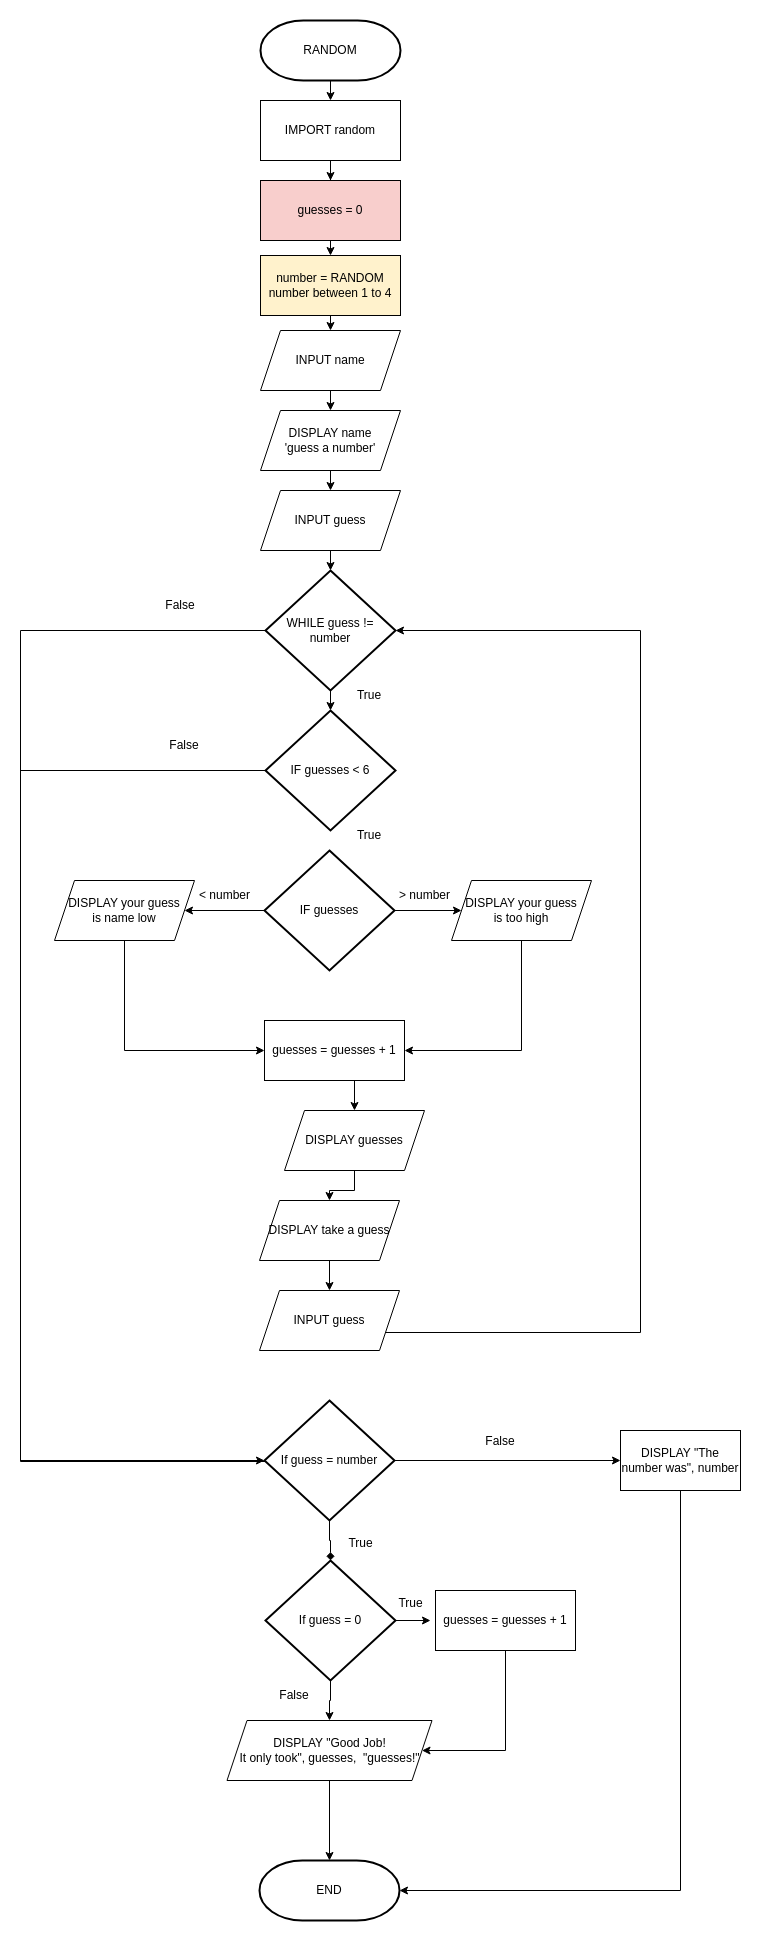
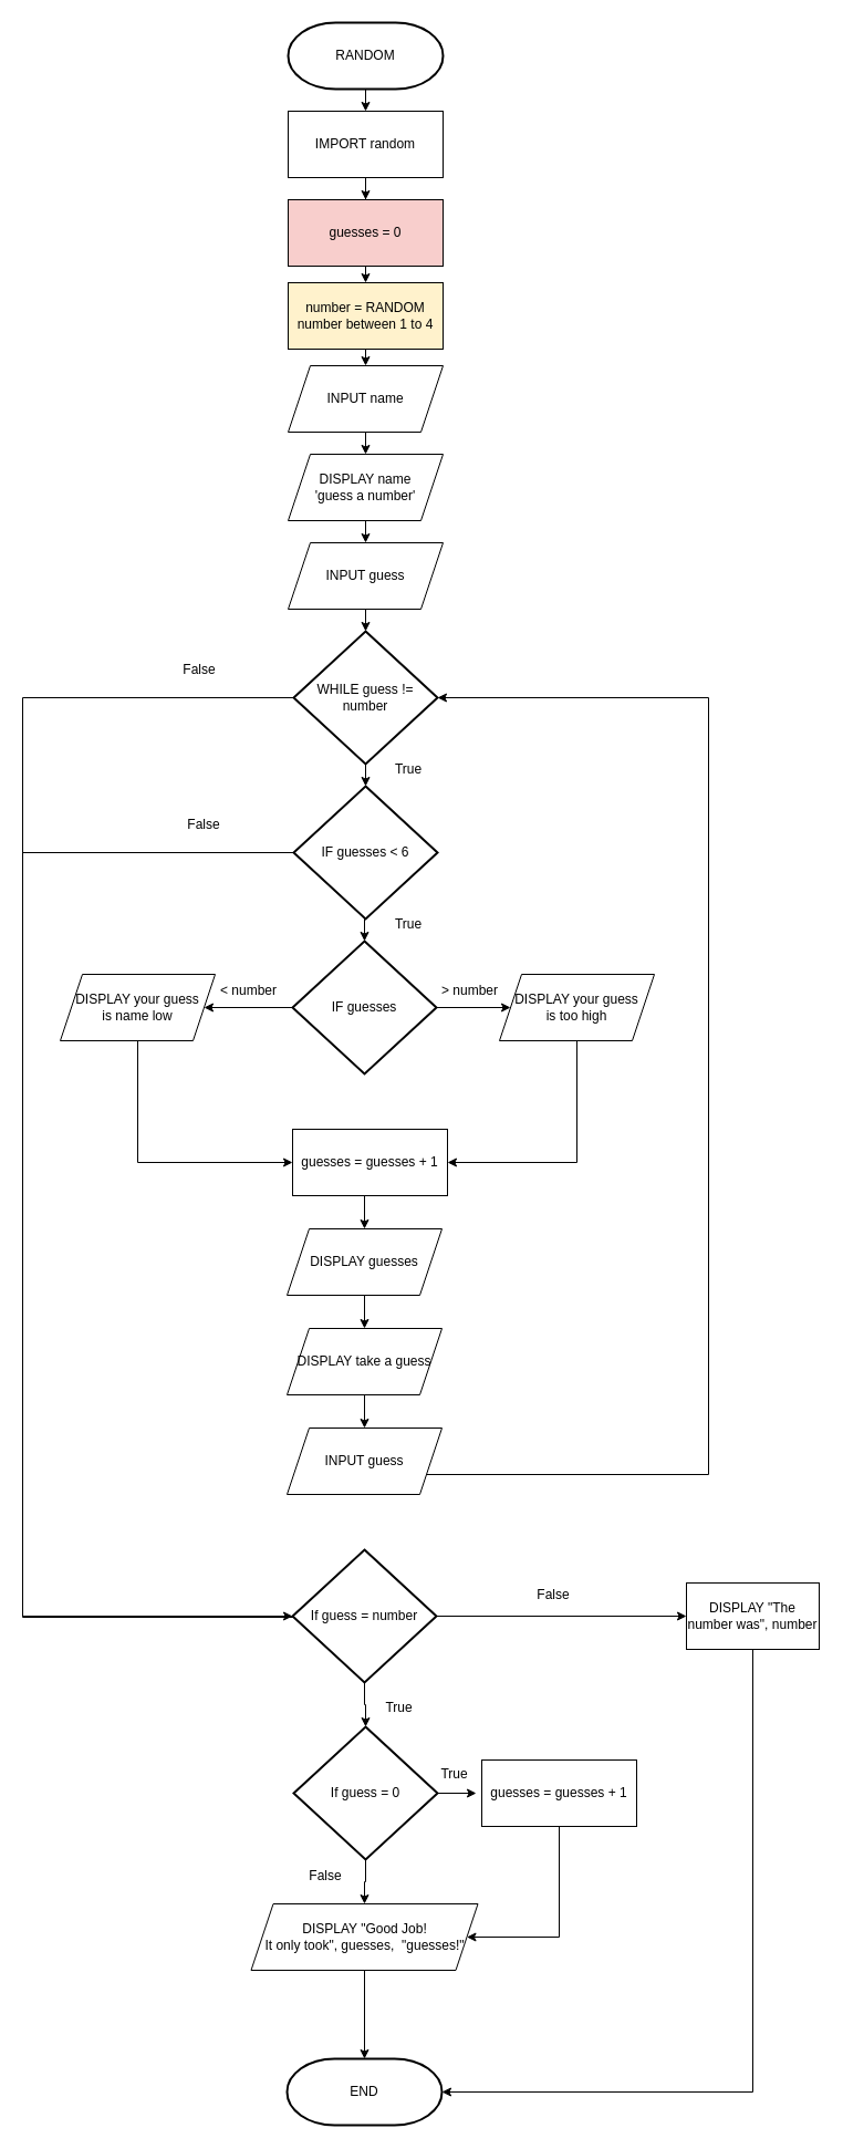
  <mxCell id="0" />
  <mxCell id="1" parent="0" />
  <mxCell id="2" style="edgeStyle=orthogonalEdgeStyle;rounded=0;orthogonalLoop=1;jettySize=auto;html=1;exitX=0.5;exitY=1;exitDx=0;exitDy=0;exitPerimeter=0;entryX=0.5;entryY=0;entryDx=0;entryDy=0;" edge="1" parent="1" source="3" target="5"><mxGeometry relative="1" as="geometry" /></mxCell>
  <mxCell id="3" value="RANDOM" style="strokeWidth=2;html=1;shape=mxgraph.flowchart.terminator;whiteSpace=wrap;rounded=0;" vertex="1" parent="1"><mxGeometry x="260" y="20" width="140" height="60" as="geometry" /></mxCell>
  <mxCell id="4" style="edgeStyle=orthogonalEdgeStyle;rounded=0;orthogonalLoop=1;jettySize=auto;html=1;exitX=0.5;exitY=1;exitDx=0;exitDy=0;" edge="1" parent="1" source="5" target="7"><mxGeometry relative="1" as="geometry" /></mxCell>
  <mxCell id="5" value="IMPORT random" style="rounded=0;whiteSpace=wrap;html=1;" vertex="1" parent="1"><mxGeometry x="260" y="100" width="140" height="60" as="geometry" /></mxCell>
  <mxCell id="6" style="edgeStyle=orthogonalEdgeStyle;rounded=0;orthogonalLoop=1;jettySize=auto;html=1;exitX=0.5;exitY=1;exitDx=0;exitDy=0;entryX=0.5;entryY=0;entryDx=0;entryDy=0;" edge="1" parent="1" source="7" target="9"><mxGeometry relative="1" as="geometry" /></mxCell>
  <mxCell id="7" value="guesses = 0" style="rounded=0;whiteSpace=wrap;html=1;fillColor=#f8cecc;" vertex="1" parent="1"><mxGeometry x="260" y="180" width="140" height="60" as="geometry" /></mxCell>
  <mxCell id="8" style="edgeStyle=orthogonalEdgeStyle;rounded=0;orthogonalLoop=1;jettySize=auto;html=1;exitX=0.5;exitY=1;exitDx=0;exitDy=0;entryX=0.5;entryY=0;entryDx=0;entryDy=0;" edge="1" parent="1" source="9" target="11"><mxGeometry relative="1" as="geometry" /></mxCell>
  <mxCell id="9" value="number = RANDOM number between 1 to 4" style="rounded=0;whiteSpace=wrap;html=1;fillColor=#fff2cc;" vertex="1" parent="1"><mxGeometry x="260" y="255" width="140" height="60" as="geometry" /></mxCell>
  <mxCell id="10" style="edgeStyle=orthogonalEdgeStyle;rounded=0;orthogonalLoop=1;jettySize=auto;html=1;exitX=0.5;exitY=1;exitDx=0;exitDy=0;entryX=0.5;entryY=0;entryDx=0;entryDy=0;" edge="1" parent="1" source="11" target="13"><mxGeometry relative="1" as="geometry" /></mxCell>
  <mxCell id="11" value="INPUT name" style="shape=parallelogram;perimeter=parallelogramPerimeter;whiteSpace=wrap;html=1;fixedSize=1;rounded=0;" vertex="1" parent="1"><mxGeometry x="260" y="330" width="140" height="60" as="geometry" /></mxCell>
  <mxCell id="12" style="edgeStyle=orthogonalEdgeStyle;rounded=0;orthogonalLoop=1;jettySize=auto;html=1;exitX=0.5;exitY=1;exitDx=0;exitDy=0;entryX=0.5;entryY=0;entryDx=0;entryDy=0;" edge="1" parent="1" source="13" target="14"><mxGeometry relative="1" as="geometry" /></mxCell>
  <mxCell id="13" value="DISPLAY name&lt;br&gt;'guess a number'" style="shape=parallelogram;perimeter=parallelogramPerimeter;whiteSpace=wrap;html=1;fixedSize=1;rounded=0;" vertex="1" parent="1"><mxGeometry x="260" y="410" width="140" height="60" as="geometry" /></mxCell>
  <mxCell id="14" value="INPUT guess" style="shape=parallelogram;perimeter=parallelogramPerimeter;whiteSpace=wrap;html=1;fixedSize=1;rounded=0;" vertex="1" parent="1"><mxGeometry x="260" y="490" width="140" height="60" as="geometry" /></mxCell>
  <mxCell id="15" style="edgeStyle=orthogonalEdgeStyle;rounded=0;orthogonalLoop=1;jettySize=auto;html=1;exitX=0.5;exitY=1;exitDx=0;exitDy=0;" edge="1" parent="1" source="11" target="11"><mxGeometry relative="1" as="geometry" /></mxCell>
  <mxCell id="16" style="edgeStyle=orthogonalEdgeStyle;rounded=0;orthogonalLoop=1;jettySize=auto;html=1;exitX=0;exitY=0.5;exitDx=0;exitDy=0;exitPerimeter=0;entryX=0;entryY=0.5;entryDx=0;entryDy=0;entryPerimeter=0;" edge="1" parent="1" source="17" target="42"><mxGeometry relative="1" as="geometry"><Array as="points"><mxPoint x="20" y="630" /><mxPoint x="20" y="1461" /><mxPoint x="270" y="1461" /></Array></mxGeometry></mxCell>
  <mxCell id="17" value="WHILE guess != number" style="strokeWidth=2;html=1;shape=mxgraph.flowchart.decision;whiteSpace=wrap;rounded=0;" vertex="1" parent="1"><mxGeometry x="265" y="570" width="130" height="120" as="geometry" /></mxCell>
  <mxCell id="18" value="IF guesses &amp;lt; 6" style="strokeWidth=2;html=1;shape=mxgraph.flowchart.decision;whiteSpace=wrap;rounded=0;" vertex="1" parent="1"><mxGeometry x="265" y="710" width="130" height="120" as="geometry" /></mxCell>
  <mxCell id="19" style="edgeStyle=orthogonalEdgeStyle;rounded=0;orthogonalLoop=1;jettySize=auto;html=1;exitX=0.5;exitY=1;exitDx=0;exitDy=0;entryX=0.5;entryY=0;entryDx=0;entryDy=0;entryPerimeter=0;" edge="1" parent="1" source="14" target="17"><mxGeometry relative="1" as="geometry" /></mxCell>
  <mxCell id="20" style="edgeStyle=orthogonalEdgeStyle;rounded=0;orthogonalLoop=1;jettySize=auto;html=1;exitX=0.5;exitY=1;exitDx=0;exitDy=0;exitPerimeter=0;entryX=0.5;entryY=0;entryDx=0;entryDy=0;entryPerimeter=0;" edge="1" parent="1" source="17" target="18"><mxGeometry relative="1" as="geometry" /></mxCell>
  <mxCell id="21" style="edgeStyle=orthogonalEdgeStyle;rounded=0;orthogonalLoop=1;jettySize=auto;html=1;exitX=0.5;exitY=1;exitDx=0;exitDy=0;entryX=1;entryY=0.5;entryDx=0;entryDy=0;" edge="1" parent="1" source="22" target="32"><mxGeometry relative="1" as="geometry" /></mxCell>
  <mxCell id="22" value="DISPLAY your guess&lt;br&gt;is too high" style="shape=parallelogram;perimeter=parallelogramPerimeter;whiteSpace=wrap;html=1;fixedSize=1;rounded=0;" vertex="1" parent="1"><mxGeometry x="451" y="880" width="140" height="60" as="geometry" /></mxCell>
  <mxCell id="23" style="edgeStyle=orthogonalEdgeStyle;rounded=0;orthogonalLoop=1;jettySize=auto;html=1;exitX=0.5;exitY=1;exitDx=0;exitDy=0;entryX=0;entryY=0.5;entryDx=0;entryDy=0;" edge="1" parent="1" source="24" target="32"><mxGeometry relative="1" as="geometry" /></mxCell>
  <mxCell id="24" value="DISPLAY your guess&lt;br&gt;is name low" style="shape=parallelogram;perimeter=parallelogramPerimeter;whiteSpace=wrap;html=1;fixedSize=1;rounded=0;" vertex="1" parent="1"><mxGeometry x="54" y="880" width="140" height="60" as="geometry" /></mxCell>
  <mxCell id="25" style="edgeStyle=orthogonalEdgeStyle;rounded=0;orthogonalLoop=1;jettySize=auto;html=1;exitX=0;exitY=0.5;exitDx=0;exitDy=0;exitPerimeter=0;entryX=1;entryY=0.5;entryDx=0;entryDy=0;" edge="1" parent="1" source="27" target="24"><mxGeometry relative="1" as="geometry" /></mxCell>
  <mxCell id="26" style="edgeStyle=orthogonalEdgeStyle;rounded=0;orthogonalLoop=1;jettySize=auto;html=1;exitX=1;exitY=0.5;exitDx=0;exitDy=0;exitPerimeter=0;" edge="1" parent="1" source="27" target="22"><mxGeometry relative="1" as="geometry" /></mxCell>
  <mxCell id="27" value="IF guesses" style="strokeWidth=2;html=1;shape=mxgraph.flowchart.decision;whiteSpace=wrap;rounded=0;" vertex="1" parent="1"><mxGeometry x="264" y="850" width="130" height="120" as="geometry" /></mxCell>
  <mxCell id="28" value="&amp;lt; number" style="text;html=1;align=center;verticalAlign=middle;resizable=0;points=[];autosize=1;strokeColor=none;fillColor=none;" vertex="1" parent="1"><mxGeometry x="189" y="880" width="70" height="30" as="geometry" /></mxCell>
  <mxCell id="29" value="&amp;gt; number" style="text;html=1;align=center;verticalAlign=middle;resizable=0;points=[];autosize=1;strokeColor=none;fillColor=none;" vertex="1" parent="1"><mxGeometry x="389" y="880" width="70" height="30" as="geometry" /></mxCell>
+ <mxCell id="30" style="edgeStyle=orthogonalEdgeStyle;rounded=0;orthogonalLoop=1;jettySize=auto;html=1;exitX=0.5;exitY=1;exitDx=0;exitDy=0;exitPerimeter=0;entryX=0.5;entryY=0;entryDx=0;entryDy=0;entryPerimeter=0;" edge="1" parent="1" source="18" target="27"><mxGeometry relative="1" as="geometry" /></mxCell>
  <mxCell id="31" style="edgeStyle=orthogonalEdgeStyle;rounded=0;orthogonalLoop=1;jettySize=auto;html=1;exitX=0.5;exitY=1;exitDx=0;exitDy=0;entryX=0.5;entryY=0;entryDx=0;entryDy=0;" edge="1" parent="1" source="32" target="34"><mxGeometry relative="1" as="geometry" /></mxCell>
  <mxCell id="32" value="guesses = guesses + 1" style="rounded=0;whiteSpace=wrap;html=1;" vertex="1" parent="1"><mxGeometry x="264" y="1020" width="140" height="60" as="geometry" /></mxCell>
  <mxCell id="33" style="edgeStyle=orthogonalEdgeStyle;rounded=0;orthogonalLoop=1;jettySize=auto;html=1;exitX=0.5;exitY=1;exitDx=0;exitDy=0;" edge="1" parent="1" source="34" target="36"><mxGeometry relative="1" as="geometry" /></mxCell>
- <mxCell id="34" value="DISPLAY guesses" style="shape=parallelogram;perimeter=parallelogramPerimeter;whiteSpace=wrap;html=1;fixedSize=1;rounded=0;" vertex="1" parent="1"><mxGeometry x="284" y="1110" width="140" height="60" as="geometry" /></mxCell>
+ <mxCell id="34" value="DISPLAY guesses" style="shape=parallelogram;perimeter=parallelogramPerimeter;whiteSpace=wrap;html=1;fixedSize=1;rounded=0;" vertex="1" parent="1"><mxGeometry x="259" y="1110" width="140" height="60" as="geometry" /></mxCell>
  <mxCell id="35" style="edgeStyle=orthogonalEdgeStyle;rounded=0;orthogonalLoop=1;jettySize=auto;html=1;exitX=0.5;exitY=1;exitDx=0;exitDy=0;entryX=0.5;entryY=0;entryDx=0;entryDy=0;" edge="1" parent="1" source="36" target="37"><mxGeometry relative="1" as="geometry" /></mxCell>
  <mxCell id="36" value="DISPLAY take a guess" style="shape=parallelogram;perimeter=parallelogramPerimeter;whiteSpace=wrap;html=1;fixedSize=1;rounded=0;" vertex="1" parent="1"><mxGeometry x="259" y="1200" width="140" height="60" as="geometry" /></mxCell>
  <mxCell id="37" value="INPUT guess" style="shape=parallelogram;perimeter=parallelogramPerimeter;whiteSpace=wrap;html=1;fixedSize=1;rounded=0;" vertex="1" parent="1"><mxGeometry x="259" y="1290" width="140" height="60" as="geometry" /></mxCell>
  <mxCell id="38" style="edgeStyle=orthogonalEdgeStyle;rounded=0;orthogonalLoop=1;jettySize=auto;html=1;exitX=1;exitY=0.75;exitDx=0;exitDy=0;entryX=1;entryY=0.5;entryDx=0;entryDy=0;entryPerimeter=0;" edge="1" parent="1" source="37" target="17"><mxGeometry relative="1" as="geometry"><Array as="points"><mxPoint x="640" y="1332" /><mxPoint x="640" y="630" /></Array></mxGeometry></mxCell>
  <mxCell id="39" value="True" style="text;html=1;align=center;verticalAlign=middle;whiteSpace=wrap;rounded=0;" vertex="1" parent="1"><mxGeometry x="339" y="680" width="60" height="30" as="geometry" /></mxCell>
  <mxCell id="40" value="True" style="text;html=1;align=center;verticalAlign=middle;whiteSpace=wrap;rounded=0;" vertex="1" parent="1"><mxGeometry x="339" y="820" width="60" height="30" as="geometry" /></mxCell>
  <mxCell id="41" style="edgeStyle=orthogonalEdgeStyle;rounded=0;orthogonalLoop=1;jettySize=auto;html=1;exitX=1;exitY=0.5;exitDx=0;exitDy=0;exitPerimeter=0;entryX=0;entryY=0.5;entryDx=0;entryDy=0;" edge="1" parent="1" source="42" target="56"><mxGeometry relative="1" as="geometry"><mxPoint x="610" y="1460.333" as="targetPoint" /></mxGeometry></mxCell>
  <mxCell id="42" value="If guess = number" style="strokeWidth=2;html=1;shape=mxgraph.flowchart.decision;whiteSpace=wrap;rounded=0;" vertex="1" parent="1"><mxGeometry x="264" y="1400" width="130" height="120" as="geometry" /></mxCell>
  <mxCell id="43" style="edgeStyle=orthogonalEdgeStyle;rounded=0;orthogonalLoop=1;jettySize=auto;html=1;exitX=0;exitY=0.5;exitDx=0;exitDy=0;exitPerimeter=0;entryX=0;entryY=0.5;entryDx=0;entryDy=0;entryPerimeter=0;" edge="1" parent="1" source="18" target="42"><mxGeometry relative="1" as="geometry"><mxPoint x="220" y="1450" as="targetPoint" /><Array as="points"><mxPoint x="20" y="770" /><mxPoint x="20" y="1460" /></Array></mxGeometry></mxCell>
  <mxCell id="44" value="False" style="text;html=1;align=center;verticalAlign=middle;whiteSpace=wrap;rounded=0;" vertex="1" parent="1"><mxGeometry x="150" y="590" width="60" height="30" as="geometry" /></mxCell>
  <mxCell id="45" value="False" style="text;html=1;align=center;verticalAlign=middle;whiteSpace=wrap;rounded=0;" vertex="1" parent="1"><mxGeometry x="154" y="730" width="60" height="30" as="geometry" /></mxCell>
  <mxCell id="46" style="edgeStyle=orthogonalEdgeStyle;rounded=0;orthogonalLoop=1;jettySize=auto;html=1;exitX=1;exitY=0.5;exitDx=0;exitDy=0;exitPerimeter=0;" edge="1" parent="1" source="48"><mxGeometry relative="1" as="geometry"><mxPoint x="430" y="1620.25" as="targetPoint" /></mxGeometry></mxCell>
  <mxCell id="47" value="" style="edgeStyle=orthogonalEdgeStyle;rounded=0;orthogonalLoop=1;jettySize=auto;html=1;" edge="1" parent="1" source="48" target="54"><mxGeometry relative="1" as="geometry" /></mxCell>
  <mxCell id="48" value="If guess = 0" style="strokeWidth=2;html=1;shape=mxgraph.flowchart.decision;whiteSpace=wrap;rounded=0;" vertex="1" parent="1"><mxGeometry x="265" y="1560" width="130" height="120" as="geometry" /></mxCell>
- <mxCell id="49" style="edgeStyle=orthogonalEdgeStyle;rounded=0;orthogonalLoop=1;jettySize=auto;html=1;exitX=0.5;exitY=1;exitDx=0;exitDy=0;exitPerimeter=0;entryX=0.5;entryY=0;entryDx=0;entryDy=0;entryPerimeter=0;endArrow=diamond;" edge="1" parent="1" source="42" target="48"><mxGeometry relative="1" as="geometry" /></mxCell>
+ <mxCell id="49" style="edgeStyle=orthogonalEdgeStyle;rounded=0;orthogonalLoop=1;jettySize=auto;html=1;exitX=0.5;exitY=1;exitDx=0;exitDy=0;exitPerimeter=0;entryX=0.5;entryY=0;entryDx=0;entryDy=0;entryPerimeter=0;" edge="1" parent="1" source="42" target="48"><mxGeometry relative="1" as="geometry" /></mxCell>
  <mxCell id="50" value="True" style="text;html=1;align=center;verticalAlign=middle;resizable=0;points=[];autosize=1;strokeColor=none;fillColor=none;" vertex="1" parent="1"><mxGeometry x="335" y="1528" width="50" height="30" as="geometry" /></mxCell>
  <mxCell id="51" value="True" style="text;html=1;align=center;verticalAlign=middle;resizable=0;points=[];autosize=1;strokeColor=none;fillColor=none;" vertex="1" parent="1"><mxGeometry x="385" y="1588" width="50" height="30" as="geometry" /></mxCell>
  <mxCell id="52" style="edgeStyle=orthogonalEdgeStyle;rounded=0;orthogonalLoop=1;jettySize=auto;html=1;exitX=0.5;exitY=1;exitDx=0;exitDy=0;entryX=1;entryY=0.5;entryDx=0;entryDy=0;" edge="1" parent="1" source="53" target="54"><mxGeometry relative="1" as="geometry"><Array as="points"><mxPoint x="505" y="1750" /></Array></mxGeometry></mxCell>
  <mxCell id="53" value="guesses = guesses + 1" style="rounded=0;whiteSpace=wrap;html=1;" vertex="1" parent="1"><mxGeometry x="435" y="1590" width="140" height="60" as="geometry" /></mxCell>
  <mxCell id="54" value="DISPLAY &quot;Good Job!&lt;br&gt;It only took&quot;, guesses,&amp;nbsp; &quot;guesses!&quot;" style="shape=parallelogram;perimeter=parallelogramPerimeter;whiteSpace=wrap;html=1;fixedSize=1;rounded=0;" vertex="1" parent="1"><mxGeometry x="226.5" y="1720" width="205" height="60" as="geometry" /></mxCell>
  <mxCell id="55" value="False" style="text;html=1;align=center;verticalAlign=middle;whiteSpace=wrap;rounded=0;" vertex="1" parent="1"><mxGeometry x="264" y="1680" width="60" height="30" as="geometry" /></mxCell>
  <mxCell id="56" value="DISPLAY &quot;The number was&quot;, number" style="rounded=0;whiteSpace=wrap;html=1;" vertex="1" parent="1"><mxGeometry x="620" y="1430" width="120" height="60" as="geometry" /></mxCell>
  <mxCell id="57" value="False" style="text;html=1;align=center;verticalAlign=middle;whiteSpace=wrap;rounded=0;" vertex="1" parent="1"><mxGeometry x="470" y="1426" width="60" height="30" as="geometry" /></mxCell>
  <mxCell id="58" value="END" style="strokeWidth=2;html=1;shape=mxgraph.flowchart.terminator;whiteSpace=wrap;rounded=0;" vertex="1" parent="1"><mxGeometry x="259" y="1860" width="140" height="60" as="geometry" /></mxCell>
  <mxCell id="59" style="edgeStyle=orthogonalEdgeStyle;rounded=0;orthogonalLoop=1;jettySize=auto;html=1;exitX=0.5;exitY=1;exitDx=0;exitDy=0;entryX=1;entryY=0.5;entryDx=0;entryDy=0;entryPerimeter=0;" edge="1" parent="1" source="56" target="58"><mxGeometry relative="1" as="geometry" /></mxCell>
  <mxCell id="60" style="edgeStyle=orthogonalEdgeStyle;rounded=0;orthogonalLoop=1;jettySize=auto;html=1;exitX=0.5;exitY=1;exitDx=0;exitDy=0;entryX=0.5;entryY=0;entryDx=0;entryDy=0;entryPerimeter=0;" edge="1" parent="1" source="54" target="58"><mxGeometry relative="1" as="geometry" /></mxCell>
